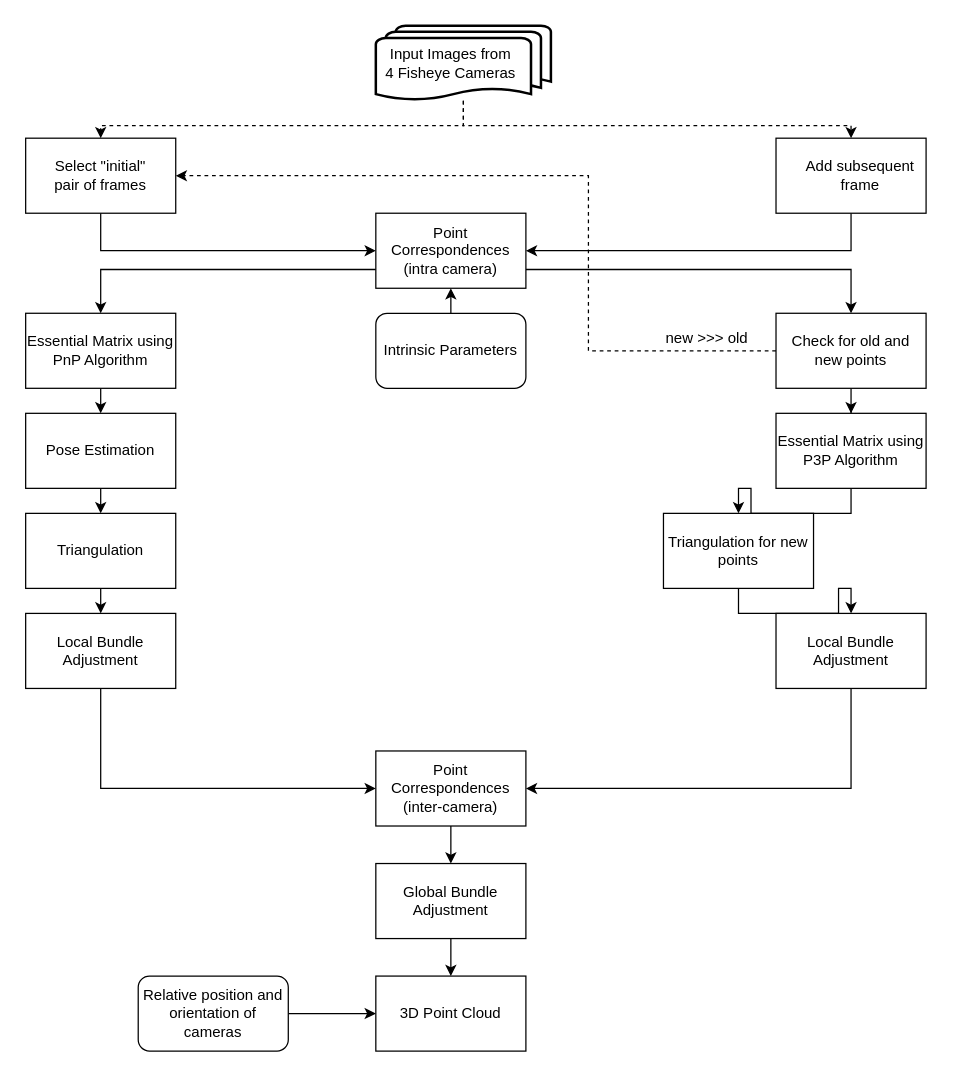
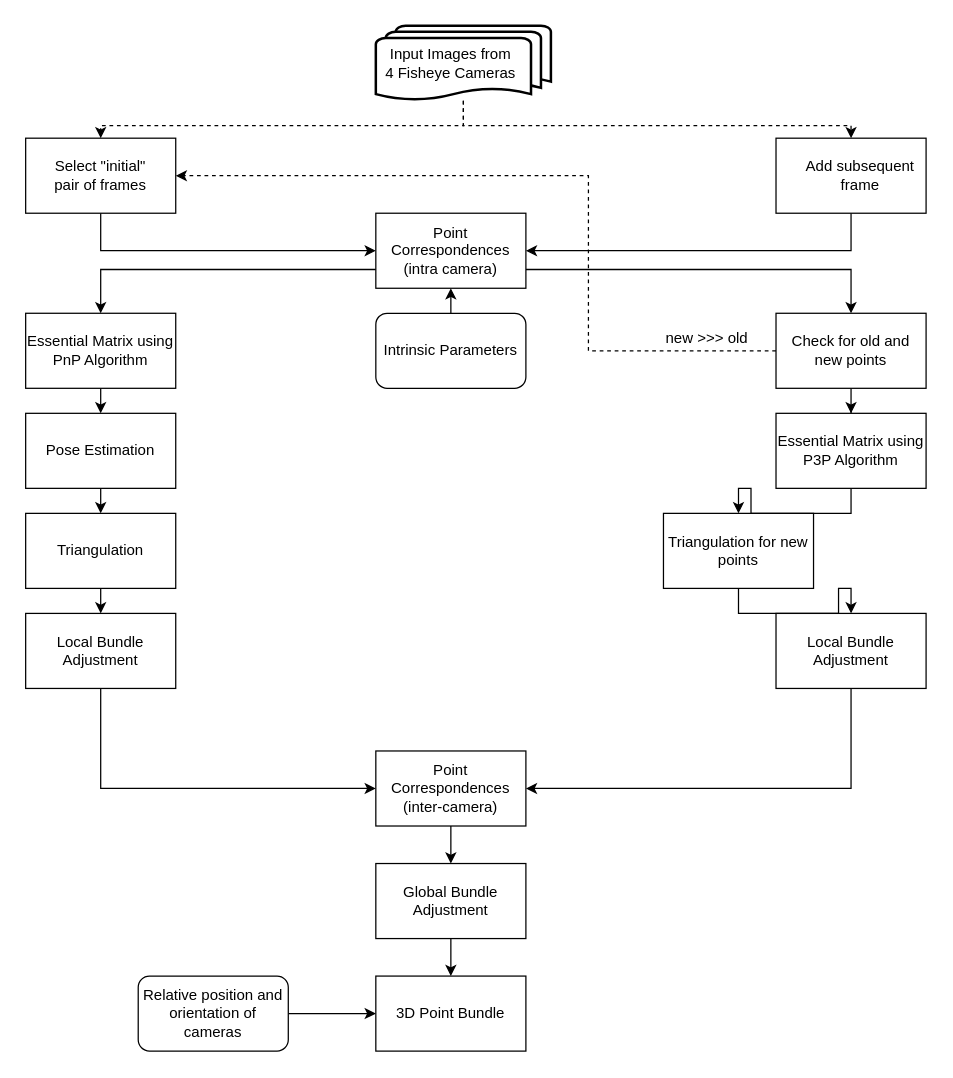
  <mxCell id="0" />
  <mxCell id="1" parent="0" />
  <mxCell id="2" style="edgeStyle=orthogonalEdgeStyle;rounded=0;orthogonalLoop=1;jettySize=auto;html=1;entryX=0.5;entryY=0;entryDx=0;entryDy=0;dashed=1;" edge="1" parent="1" source="4" target="7"><mxGeometry relative="1" as="geometry"><Array as="points"><mxPoint x="370" y="100" /><mxPoint x="80" y="100" /></Array></mxGeometry></mxCell>
  <mxCell id="3" style="edgeStyle=orthogonalEdgeStyle;rounded=0;orthogonalLoop=1;jettySize=auto;html=1;entryX=0.5;entryY=0;entryDx=0;entryDy=0;dashed=1;" edge="1" parent="1" source="4" target="9"><mxGeometry relative="1" as="geometry"><Array as="points"><mxPoint x="370" y="100" /><mxPoint x="680" y="100" /></Array></mxGeometry></mxCell>
  <mxCell id="4" value="" style="strokeWidth=2;html=1;shape=mxgraph.flowchart.multi-document;whiteSpace=wrap;" vertex="1" parent="1"><mxGeometry x="300" y="20" width="140" height="60" as="geometry" /></mxCell>
  <mxCell id="5" value="Input Images from &lt;br&gt;4 Fisheye Cameras" style="text;html=1;strokeColor=none;fillColor=none;align=center;verticalAlign=middle;whiteSpace=wrap;rounded=0;" vertex="1" parent="1"><mxGeometry x="300" y="40" width="120" height="20" as="geometry" /></mxCell>
  <mxCell id="6" style="edgeStyle=orthogonalEdgeStyle;rounded=0;orthogonalLoop=1;jettySize=auto;html=1;entryX=0;entryY=0.5;entryDx=0;entryDy=0;" edge="1" parent="1" source="7" target="14"><mxGeometry relative="1" as="geometry"><Array as="points"><mxPoint x="80" y="200" /></Array></mxGeometry></mxCell>
  <mxCell id="7" value="" style="rounded=0;whiteSpace=wrap;html=1;" vertex="1" parent="1"><mxGeometry x="20" y="110" width="120" height="60" as="geometry" /></mxCell>
  <mxCell id="8" style="edgeStyle=orthogonalEdgeStyle;rounded=0;orthogonalLoop=1;jettySize=auto;html=1;entryX=1;entryY=0.5;entryDx=0;entryDy=0;" edge="1" parent="1" source="9" target="14"><mxGeometry relative="1" as="geometry"><mxPoint x="450" y="208" as="targetPoint" /><Array as="points"><mxPoint x="680" y="200" /></Array></mxGeometry></mxCell>
  <mxCell id="9" value="" style="rounded=0;whiteSpace=wrap;html=1;" vertex="1" parent="1"><mxGeometry x="620" y="110" width="120" height="60" as="geometry" /></mxCell>
  <mxCell id="10" value="Select &quot;initial&quot; pair of frames" style="text;html=1;strokeColor=none;fillColor=none;align=center;verticalAlign=middle;whiteSpace=wrap;rounded=0;" vertex="1" parent="1"><mxGeometry x="35" y="130" width="90" height="20" as="geometry" /></mxCell>
  <mxCell id="11" value="Add subsequent frame" style="text;html=1;strokeColor=none;fillColor=none;align=center;verticalAlign=middle;whiteSpace=wrap;rounded=0;" vertex="1" parent="1"><mxGeometry x="635" y="130" width="105" height="20" as="geometry" /></mxCell>
  <mxCell id="12" style="edgeStyle=orthogonalEdgeStyle;rounded=0;orthogonalLoop=1;jettySize=auto;html=1;exitX=0;exitY=0.75;exitDx=0;exitDy=0;entryX=0.5;entryY=0;entryDx=0;entryDy=0;" edge="1" parent="1" source="14" target="16"><mxGeometry relative="1" as="geometry" /></mxCell>
  <mxCell id="13" style="edgeStyle=orthogonalEdgeStyle;rounded=0;orthogonalLoop=1;jettySize=auto;html=1;exitX=1;exitY=0.75;exitDx=0;exitDy=0;entryX=0.5;entryY=0;entryDx=0;entryDy=0;" edge="1" parent="1" source="14" target="25"><mxGeometry relative="1" as="geometry" /></mxCell>
  <mxCell id="14" value="Point Correspondences&lt;br&gt;(intra camera)" style="rounded=0;whiteSpace=wrap;html=1;" vertex="1" parent="1"><mxGeometry x="300" y="170" width="120" height="60" as="geometry" /></mxCell>
  <mxCell id="15" style="edgeStyle=orthogonalEdgeStyle;rounded=0;orthogonalLoop=1;jettySize=auto;html=1;exitX=0.5;exitY=1;exitDx=0;exitDy=0;entryX=0.5;entryY=0;entryDx=0;entryDy=0;" edge="1" parent="1" source="16" target="18"><mxGeometry relative="1" as="geometry" /></mxCell>
  <mxCell id="16" value="Essential Matrix using PnP Algorithm" style="rounded=0;whiteSpace=wrap;html=1;" vertex="1" parent="1"><mxGeometry x="20" y="250" width="120" height="60" as="geometry" /></mxCell>
  <mxCell id="17" style="edgeStyle=orthogonalEdgeStyle;rounded=0;orthogonalLoop=1;jettySize=auto;html=1;exitX=0.5;exitY=1;exitDx=0;exitDy=0;entryX=0.5;entryY=0;entryDx=0;entryDy=0;" edge="1" parent="1" source="18" target="20"><mxGeometry relative="1" as="geometry" /></mxCell>
  <mxCell id="18" value="Pose Estimation" style="rounded=0;whiteSpace=wrap;html=1;" vertex="1" parent="1"><mxGeometry x="20" y="330" width="120" height="60" as="geometry" /></mxCell>
  <mxCell id="19" style="edgeStyle=orthogonalEdgeStyle;rounded=0;orthogonalLoop=1;jettySize=auto;html=1;exitX=0.5;exitY=1;exitDx=0;exitDy=0;entryX=0.5;entryY=0;entryDx=0;entryDy=0;" edge="1" parent="1" source="20" target="22"><mxGeometry relative="1" as="geometry" /></mxCell>
  <mxCell id="20" value="Triangulation" style="rounded=0;whiteSpace=wrap;html=1;" vertex="1" parent="1"><mxGeometry x="20" y="410" width="120" height="60" as="geometry" /></mxCell>
  <mxCell id="21" style="edgeStyle=orthogonalEdgeStyle;rounded=0;orthogonalLoop=1;jettySize=auto;html=1;exitX=0.5;exitY=1;exitDx=0;exitDy=0;entryX=0;entryY=0.5;entryDx=0;entryDy=0;" edge="1" parent="1" source="22" target="33"><mxGeometry relative="1" as="geometry" /></mxCell>
  <mxCell id="22" value="Local Bundle Adjustment" style="rounded=0;whiteSpace=wrap;html=1;" vertex="1" parent="1"><mxGeometry x="20" y="490" width="120" height="60" as="geometry" /></mxCell>
  <mxCell id="23" style="edgeStyle=orthogonalEdgeStyle;rounded=0;orthogonalLoop=1;jettySize=auto;html=1;entryX=0.5;entryY=0;entryDx=0;entryDy=0;" edge="1" parent="1" source="25" target="27"><mxGeometry relative="1" as="geometry" /></mxCell>
  <mxCell id="24" style="edgeStyle=orthogonalEdgeStyle;rounded=0;orthogonalLoop=1;jettySize=auto;html=1;entryX=1;entryY=0.5;entryDx=0;entryDy=0;dashed=1;" edge="1" parent="1" source="25" target="7"><mxGeometry relative="1" as="geometry"><Array as="points"><mxPoint x="470" y="280" /><mxPoint x="470" y="140" /></Array></mxGeometry></mxCell>
  <mxCell id="25" value="Check for old and new points" style="rounded=0;whiteSpace=wrap;html=1;" vertex="1" parent="1"><mxGeometry x="620" y="250" width="120" height="60" as="geometry" /></mxCell>
  <mxCell id="26" style="edgeStyle=orthogonalEdgeStyle;rounded=0;orthogonalLoop=1;jettySize=auto;html=1;entryX=0.5;entryY=0;entryDx=0;entryDy=0;" edge="1" parent="1" source="27" target="29"><mxGeometry relative="1" as="geometry" /></mxCell>
  <mxCell id="27" value="Essential Matrix using P3P Algorithm" style="rounded=0;whiteSpace=wrap;html=1;" vertex="1" parent="1"><mxGeometry x="620" y="330" width="120" height="60" as="geometry" /></mxCell>
  <mxCell id="28" style="edgeStyle=orthogonalEdgeStyle;rounded=0;orthogonalLoop=1;jettySize=auto;html=1;exitX=0.5;exitY=1;exitDx=0;exitDy=0;entryX=0.5;entryY=0;entryDx=0;entryDy=0;" edge="1" parent="1" source="29" target="31"><mxGeometry relative="1" as="geometry" /></mxCell>
  <mxCell id="29" value="Triangulation for new points" style="rounded=0;whiteSpace=wrap;html=1;" vertex="1" parent="1"><mxGeometry x="530" y="410" width="120" height="60" as="geometry" /></mxCell>
  <mxCell id="30" style="edgeStyle=orthogonalEdgeStyle;rounded=0;orthogonalLoop=1;jettySize=auto;html=1;exitX=0.5;exitY=1;exitDx=0;exitDy=0;entryX=1;entryY=0.5;entryDx=0;entryDy=0;" edge="1" parent="1" source="31" target="33"><mxGeometry relative="1" as="geometry" /></mxCell>
  <mxCell id="31" value="Local Bundle Adjustment" style="rounded=0;whiteSpace=wrap;html=1;" vertex="1" parent="1"><mxGeometry x="620" y="490" width="120" height="60" as="geometry" /></mxCell>
  <mxCell id="32" style="edgeStyle=orthogonalEdgeStyle;rounded=0;orthogonalLoop=1;jettySize=auto;html=1;entryX=0.5;entryY=0;entryDx=0;entryDy=0;" edge="1" parent="1" source="33" target="35"><mxGeometry relative="1" as="geometry" /></mxCell>
  <mxCell id="33" value="Point Correspondences&lt;br&gt;(inter-camera)" style="rounded=0;whiteSpace=wrap;html=1;" vertex="1" parent="1"><mxGeometry x="300" y="600" width="120" height="60" as="geometry" /></mxCell>
  <mxCell id="34" style="edgeStyle=orthogonalEdgeStyle;rounded=0;orthogonalLoop=1;jettySize=auto;html=1;entryX=0.5;entryY=0;entryDx=0;entryDy=0;" edge="1" parent="1" source="35" target="36"><mxGeometry relative="1" as="geometry" /></mxCell>
  <mxCell id="35" value="Global Bundle Adjustment" style="rounded=0;whiteSpace=wrap;html=1;" vertex="1" parent="1"><mxGeometry x="300" y="690" width="120" height="60" as="geometry" /></mxCell>
- <mxCell id="36" value="3D Point Cloud" style="rounded=0;whiteSpace=wrap;html=1;" vertex="1" parent="1"><mxGeometry x="300" y="780" width="120" height="60" as="geometry" /></mxCell>
+ <mxCell id="36" value="3D Point Bundle" style="rounded=0;whiteSpace=wrap;html=1;" vertex="1" parent="1"><mxGeometry x="300" y="780" width="120" height="60" as="geometry" /></mxCell>
  <mxCell id="37" style="edgeStyle=orthogonalEdgeStyle;rounded=0;orthogonalLoop=1;jettySize=auto;html=1;exitX=0.5;exitY=0;exitDx=0;exitDy=0;entryX=0.5;entryY=1;entryDx=0;entryDy=0;" edge="1" parent="1" source="38" target="14"><mxGeometry relative="1" as="geometry" /></mxCell>
  <mxCell id="38" value="Intrinsic Parameters" style="rounded=1;whiteSpace=wrap;html=1;" vertex="1" parent="1"><mxGeometry x="300" y="250" width="120" height="60" as="geometry" /></mxCell>
  <mxCell id="39" value="" style="edgeStyle=orthogonalEdgeStyle;rounded=0;orthogonalLoop=1;jettySize=auto;html=1;" edge="1" parent="1" source="40" target="36"><mxGeometry relative="1" as="geometry" /></mxCell>
  <mxCell id="40" value="Relative position and orientation of cameras" style="rounded=1;whiteSpace=wrap;html=1;" vertex="1" parent="1"><mxGeometry x="110" y="780" width="120" height="60" as="geometry" /></mxCell>
  <mxCell id="41" value="new &amp;gt;&amp;gt;&amp;gt; old" style="text;html=1;strokeColor=none;fillColor=none;align=center;verticalAlign=middle;whiteSpace=wrap;rounded=0;dashed=1;" vertex="1" parent="1"><mxGeometry x="530" y="260" width="70" height="20" as="geometry" /></mxCell>
